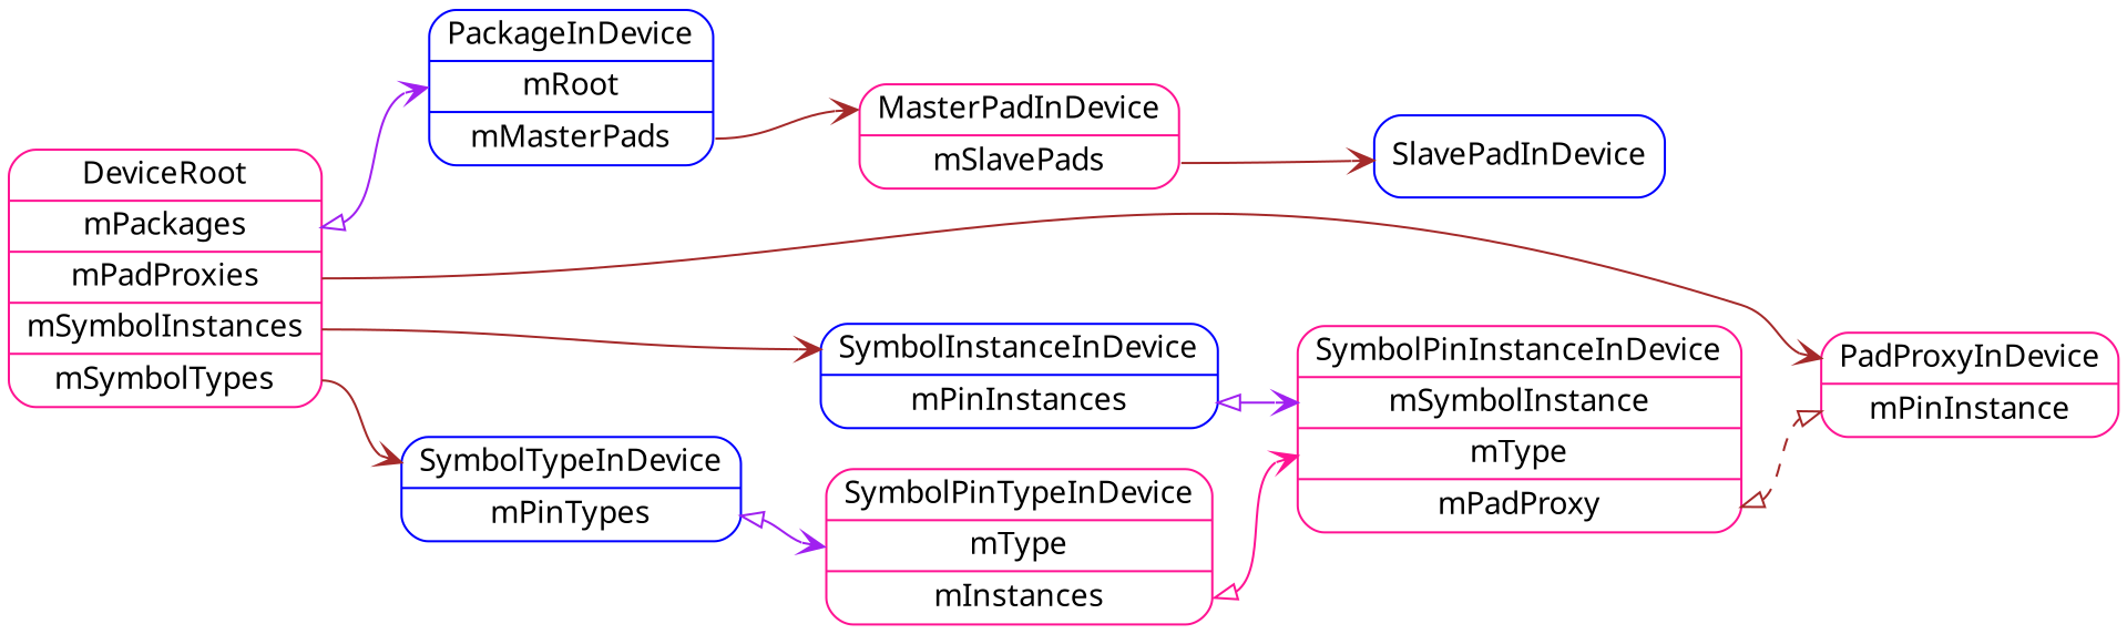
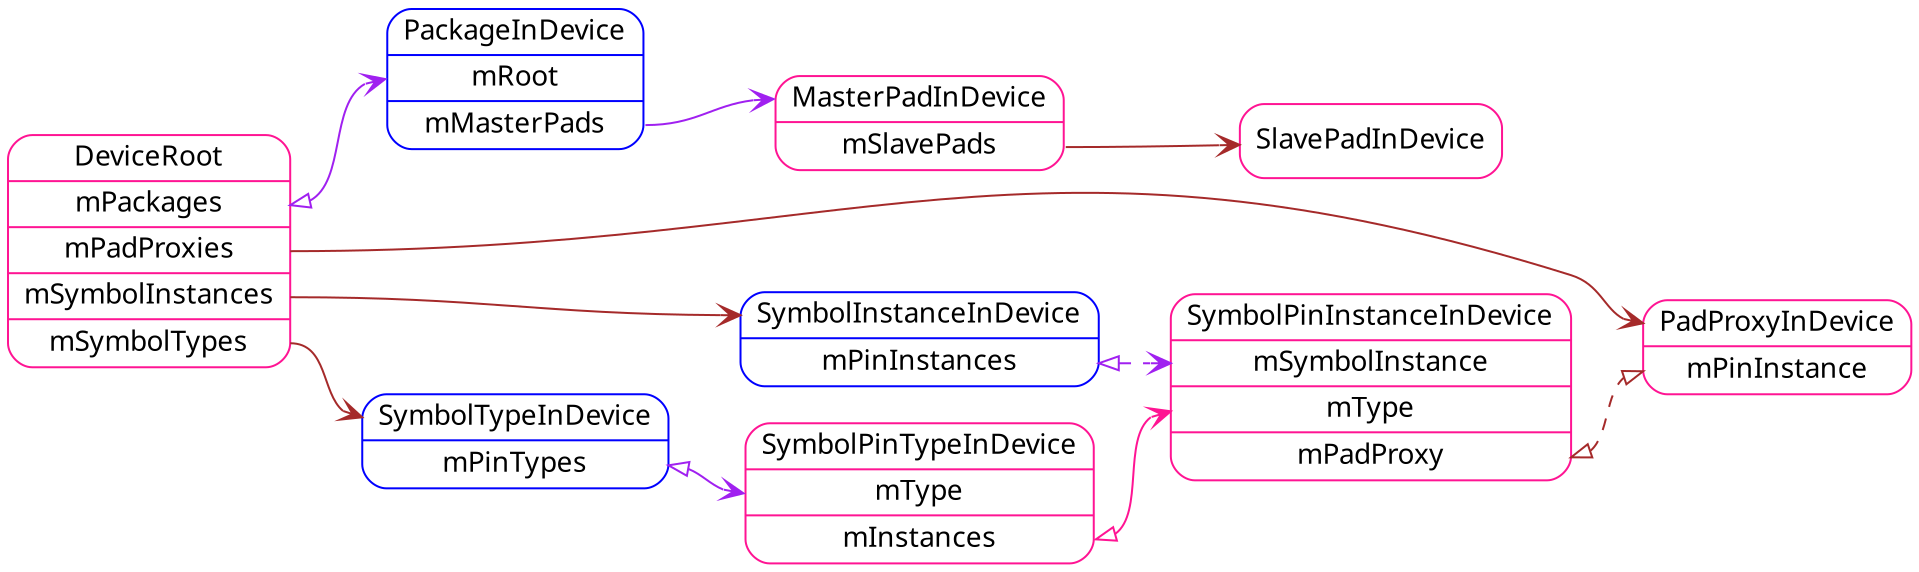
  digraph {
    fontname="Noto Sans"
    rankdir=LR
    node [color=deeppink fontname="Noto Sans" shape=record style=rounded]
    edge [arrowhead=vee arrowtail=onormal color=brown dir=both fontname="Noto Sans" headport=mType style=solid]
    n1 [label="DeviceRoot|<mPackages>mPackages|<mPadProxies>mPadProxies|<mSymbolInstances>mSymbolInstances|<mSymbolTypes>mSymbolTypes"]
    n2 [color=blue label="<PackageInDevice>PackageInDevice|<mRoot>mRoot|<mMasterPads>mMasterPads"]
    n3 [label="<PadProxyInDevice>PadProxyInDevice|<mPinInstance>mPinInstance"]
    n4 [color=blue label="<SymbolInstanceInDevice>SymbolInstanceInDevice|<mPinInstances>mPinInstances"]
    n5 [color=blue label="<SymbolTypeInDevice>SymbolTypeInDevice|<mPinTypes>mPinTypes"]
    n6 [label="<MasterPadInDevice>MasterPadInDevice|<mSlavePads>mSlavePads"]
    n7 [label="<SymbolPinInstanceInDevice>SymbolPinInstanceInDevice|<mSymbolInstance>mSymbolInstance|<mType>mType|<mPadProxy>mPadProxy"]
    n8 [label="<SymbolPinTypeInDevice>SymbolPinTypeInDevice|<mType>mType|<mInstances>mInstances"]
-   n9 [color=blue label="<SlavePadInDevice>SlavePadInDevice"]
+   n9 [label="<SlavePadInDevice>SlavePadInDevice"]
    n1 -> n2 [color=purple headport=mRoot tailport=mPackages]
    n1 -> n3 [arrowtail=none headport=PadProxyInDevice tailport=mPadProxies]
    n1 -> n4 [arrowtail=none headport=SymbolInstanceInDevice tailport=mSymbolInstances]
    n1 -> n5 [arrowtail=none headport=SymbolTypeInDevice tailport=mSymbolTypes]
-   n2 -> n6 [arrowtail=none headport=MasterPadInDevice tailport=mMasterPads]
-   n4 -> n7 [color=purple headport=mSymbolInstance tailport=mPinInstances]
+   n2 -> n6 [arrowtail=none color=purple headport=MasterPadInDevice tailport=mMasterPads]
+   n4 -> n7 [color=purple headport=mSymbolInstance style=dashed tailport=mPinInstances]
    n5 -> n8 [color=purple tailport=mPinTypes]
    n6 -> n9 [arrowtail=none headport=SlavePadInDevice tailport=mSlavePads]
    n7 -> n3 [arrowhead=onormal headport=mPinInstance style=dashed tailport=mPadProxy]
    n8 -> n7 [color=deeppink tailport=mInstances]
  }
